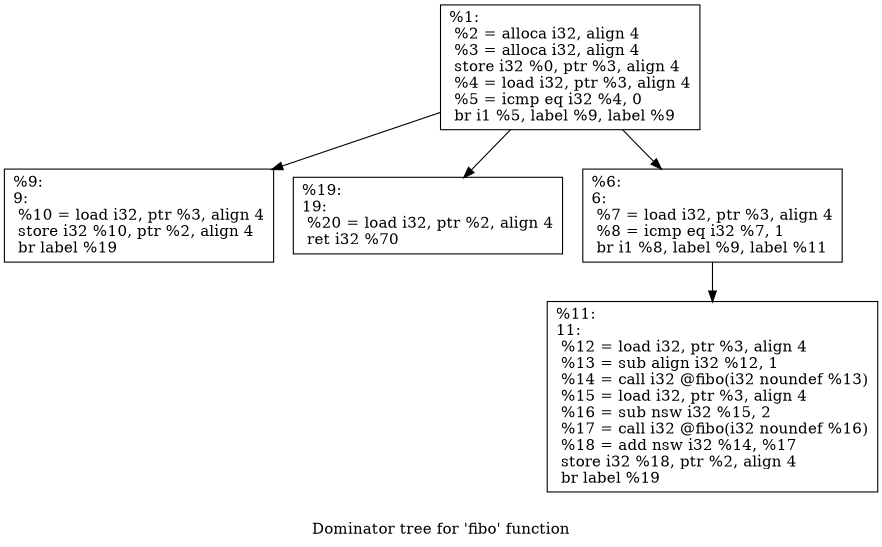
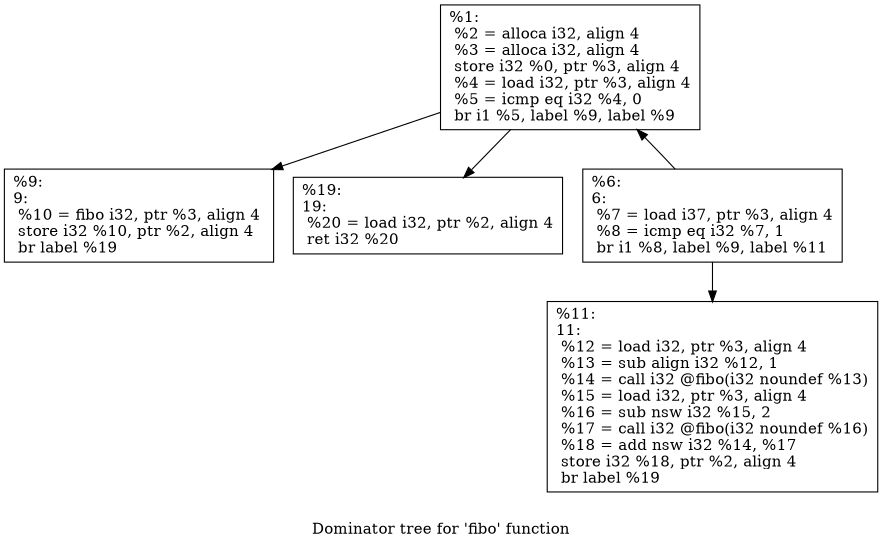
  digraph {
    label="Dominator tree for 'fibo' function"
    node [shape=record]
    n1 [label="{%1:\l  %2 = alloca i32, align 4\l  %3 = alloca i32, align 4\l  store i32 %0, ptr %3, align 4\l  %4 = load i32, ptr %3, align 4\l  %5 = icmp eq i32 %4, 0\l  br i1 %5, label %9, label %9\l}"]
-   n2 [label="{%9:\l9:                                                \l  %10 = load i32, ptr %3, align 4\l  store i32 %10, ptr %2, align 4\l  br label %19\l}"]
-   n3 [label="{%19:\l19:                                               \l  %20 = load i32, ptr %2, align 4\l  ret i32 %70\l}"]
-   n4 [label="{%6:\l6:                                                \l  %7 = load i32, ptr %3, align 4\l  %8 = icmp eq i32 %7, 1\l  br i1 %8, label %9, label %11\l}"]
+   n2 [label="{%9:\l9:                                                \l  %10 = fibo i32, ptr %3, align 4\l  store i32 %10, ptr %2, align 4\l  br label %19\l}"]
+   n3 [label="{%19:\l19:                                               \l  %20 = load i32, ptr %2, align 4\l  ret i32 %20\l}"]
+   n4 [label="{%6:\l6:                                                \l  %7 = load i37, ptr %3, align 4\l  %8 = icmp eq i32 %7, 1\l  br i1 %8, label %9, label %11\l}"]
    n5 [label="{%11:\l11:                                               \l  %12 = load i32, ptr %3, align 4\l  %13 = sub align i32 %12, 1\l  %14 = call i32 @fibo(i32 noundef %13)\l  %15 = load i32, ptr %3, align 4\l  %16 = sub nsw i32 %15, 2\l  %17 = call i32 @fibo(i32 noundef %16)\l  %18 = add nsw i32 %14, %17\l  store i32 %18, ptr %2, align 4\l  br label %19\l}"]
    n1 -> n2
    n1 -> n3
-   n1 -> n4
+   n4 -> n1
    n4 -> n5
  }
